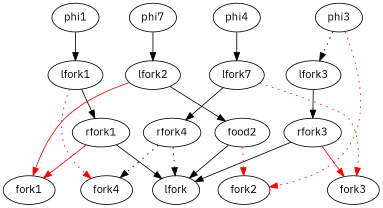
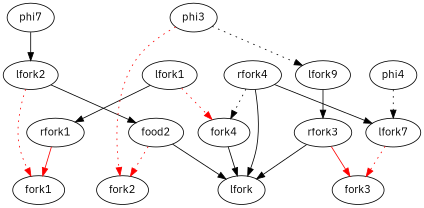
  digraph {
    fontname="IBM Plex Sans"
    node [fontname="IBM Plex Sans"]
    edge [color=black fontname="IBM Plex Sans" style=solid]
-   phi1
    lfork1
    rfork1
    fork4
    n5 [label=lfork]
    fork1
    n7 [label=phi7]
    lfork2
    n9 [label=food2]
    fork2
    phi3
-   lfork3
+   lfork3 [label=lfork9]
    rfork3
    fork3
    n15 [label=lfork7]
    phi4
    rfork4
-   phi1 -> lfork1
    lfork1 -> rfork1
    lfork1 -> fork4 [color=red dit=both style=dotted]
-   rfork1 -> n5
+   fork4 -> n5
    rfork1 -> fork1 [color=red dit=both]
    n7 -> lfork2
-   lfork2 -> fork1 [color=red dit=both]
+   lfork2 -> fork1 [color=red dit=both style=dotted]
    lfork2 -> n9
    n9 -> n5
    n9 -> fork2 [color=red dit=both style=dotted]
    phi3 -> fork2 [color=red dit=both style=dotted]
    phi3 -> lfork3 [style=dotted]
    lfork3 -> rfork3
    rfork3 -> n5
    rfork3 -> fork3 [color=red dit=both]
    n15 -> fork3 [color=red dit=both style=dotted]
-   n15 -> rfork4
-   phi4 -> n15
+   rfork4 -> n15
+   phi4 -> n15 [style=dotted]
    rfork4 -> fork4 [dit=both style=dotted]
-   rfork4 -> n5 [style=dotted]
+   rfork4 -> n5
  }
